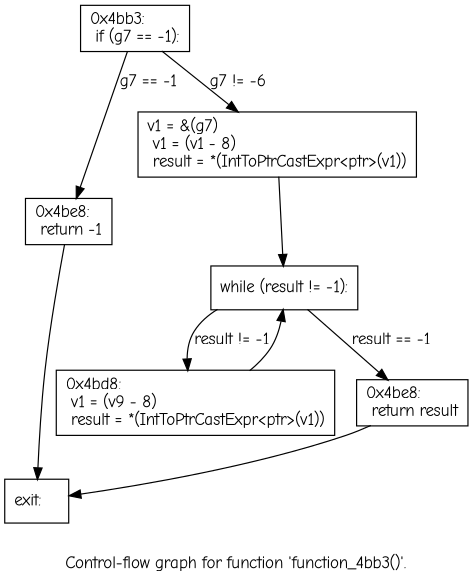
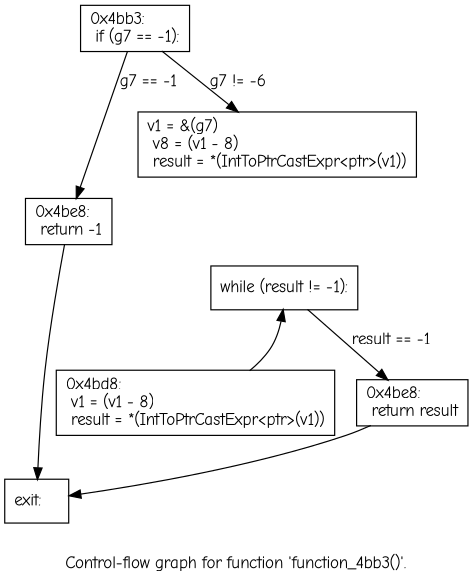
  digraph {
    fontname="Comic Neue"
    label="Control-flow graph for function 'function_4bb3()'."
    node [fontname="Comic Neue" shape=record]
    edge [fontname="Comic Neue"]
    n1 [label="{0x4bb3:\l  if (g7 == -1):\l}"]
    n2 [label="{0x4be8:\l  return -1\l}"]
-   n3 [label="{  v1 = &(g7)\l  v1 = (v1 - 8)\l  result = *(IntToPtrCastExpr\<ptr\>(v1))\l}"]
+   n3 [label="{  v1 = &(g7)\l  v8 = (v1 - 8)\l  result = *(IntToPtrCastExpr\<ptr\>(v1))\l}"]
    n4 [label="{exit:\l}"]
    n5 [label="{  while (result != -1):\l}"]
-   n6 [label="{0x4bd8:\l  v1 = (v9 - 8)\l  result = *(IntToPtrCastExpr\<ptr\>(v1))\l}"]
+   n6 [label="{0x4bd8:\l  v1 = (v1 - 8)\l  result = *(IntToPtrCastExpr\<ptr\>(v1))\l}"]
    n7 [label="{0x4be8:\l  return result\l}"]
    n1 -> n2 [label="g7 == -1"]
    n1 -> n3 [label="g7 != -6"]
    n2 -> n4
-   n3 -> n5
-   n5 -> n6 [label="result != -1"]
    n5 -> n7 [label="result == -1"]
    n6 -> n5
    n7 -> n4
  }
